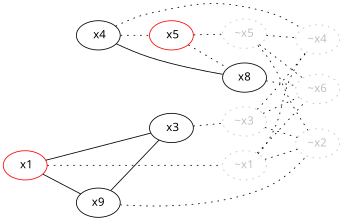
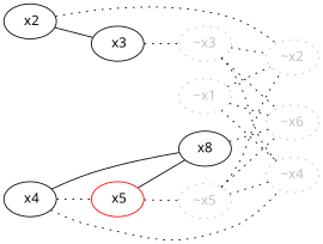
  strict graph {
    fontname="Noto Sans"
    rankdir=LR
    node [color=gray fontname="Noto Sans"]
    edge [fontname="Noto Sans" style=dotted]
-   " x1" [color=red]
-   " x2" [color=black label=x9]
+   " x2" [color=black]
    "~x1" [fontcolor=gray style=dotted]
    " x3" [color=black]
    "~x2" [fontcolor=gray style=dotted]
    "~x4" [fontcolor=gray style=dotted]
    "~x6" [fontcolor=gray style=dotted]
    "~x3" [fontcolor=gray style=dotted]
    " x4" [color=black]
    " x5" [color=red]
    n11 [color=black label=x8]
    "~x5" [fontcolor=gray style=dotted]
-   " x1" -- " x2" [style=""]
-   " x1" -- "~x1"
    " x2" -- " x3" [style=""]
    " x2" -- "~x2"
    "~x1" -- "~x2"
    "~x1" -- "~x4"
    "~x1" -- "~x6"
-   " x3" -- " x1" [style=""]
    " x3" -- "~x3"
    "~x3" -- "~x2"
    "~x3" -- "~x4"
    "~x3" -- "~x6"
    " x4" -- "~x4"
    " x4" -- " x5"
-   " x5" -- n11
+   " x5" -- n11 [style=""]
    " x5" -- "~x5"
    n11 -- "~x6"
    n11 -- " x4" [style=""]
    "~x5" -- "~x2"
    "~x5" -- "~x4"
    "~x5" -- "~x6"
  }
